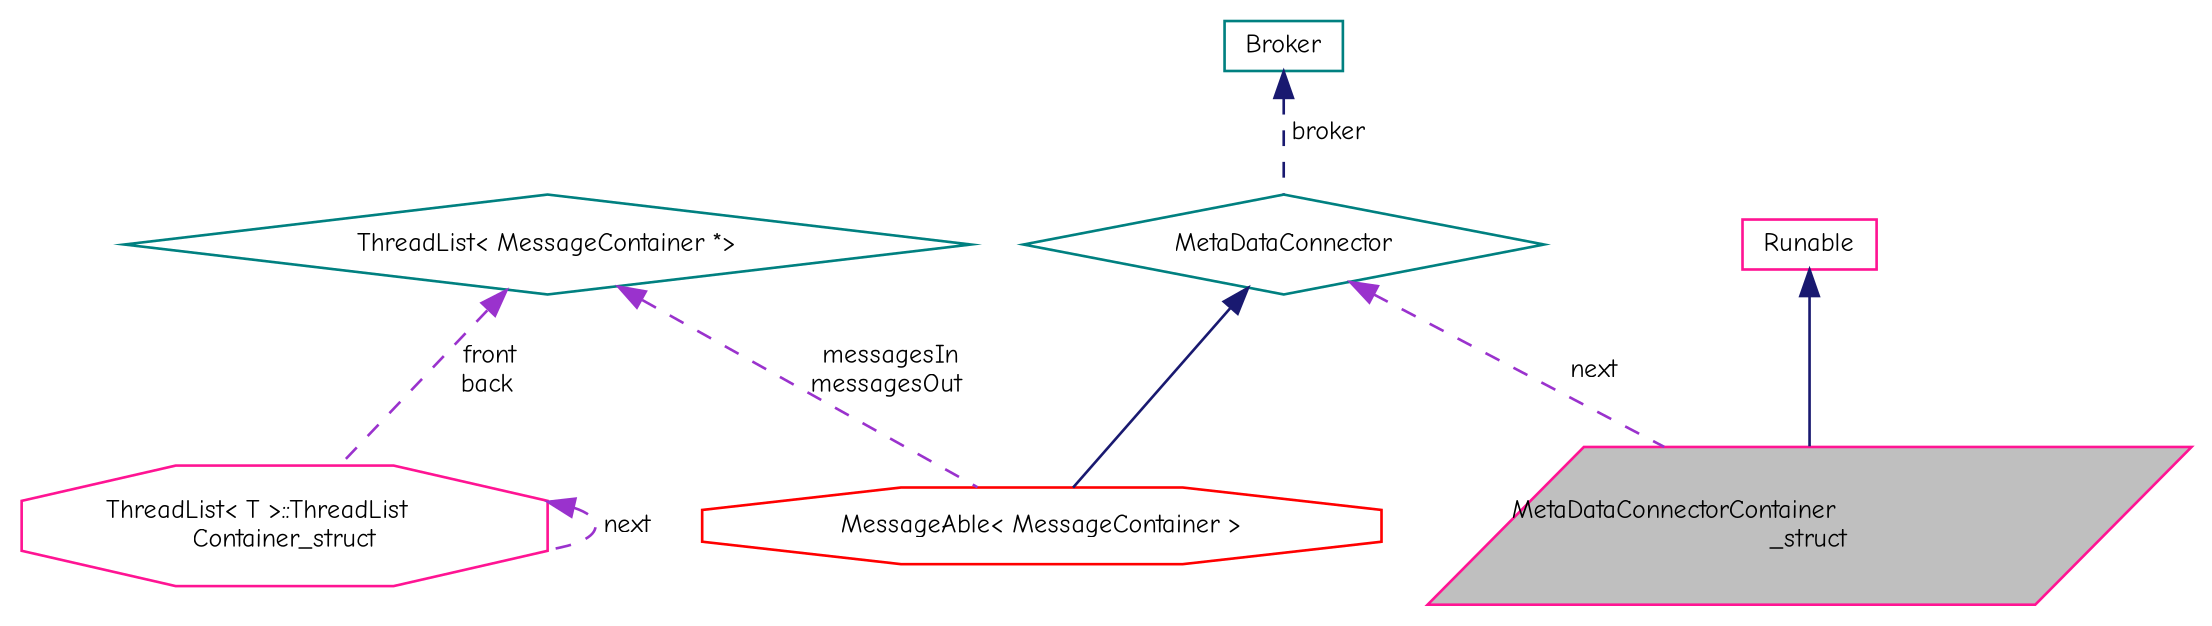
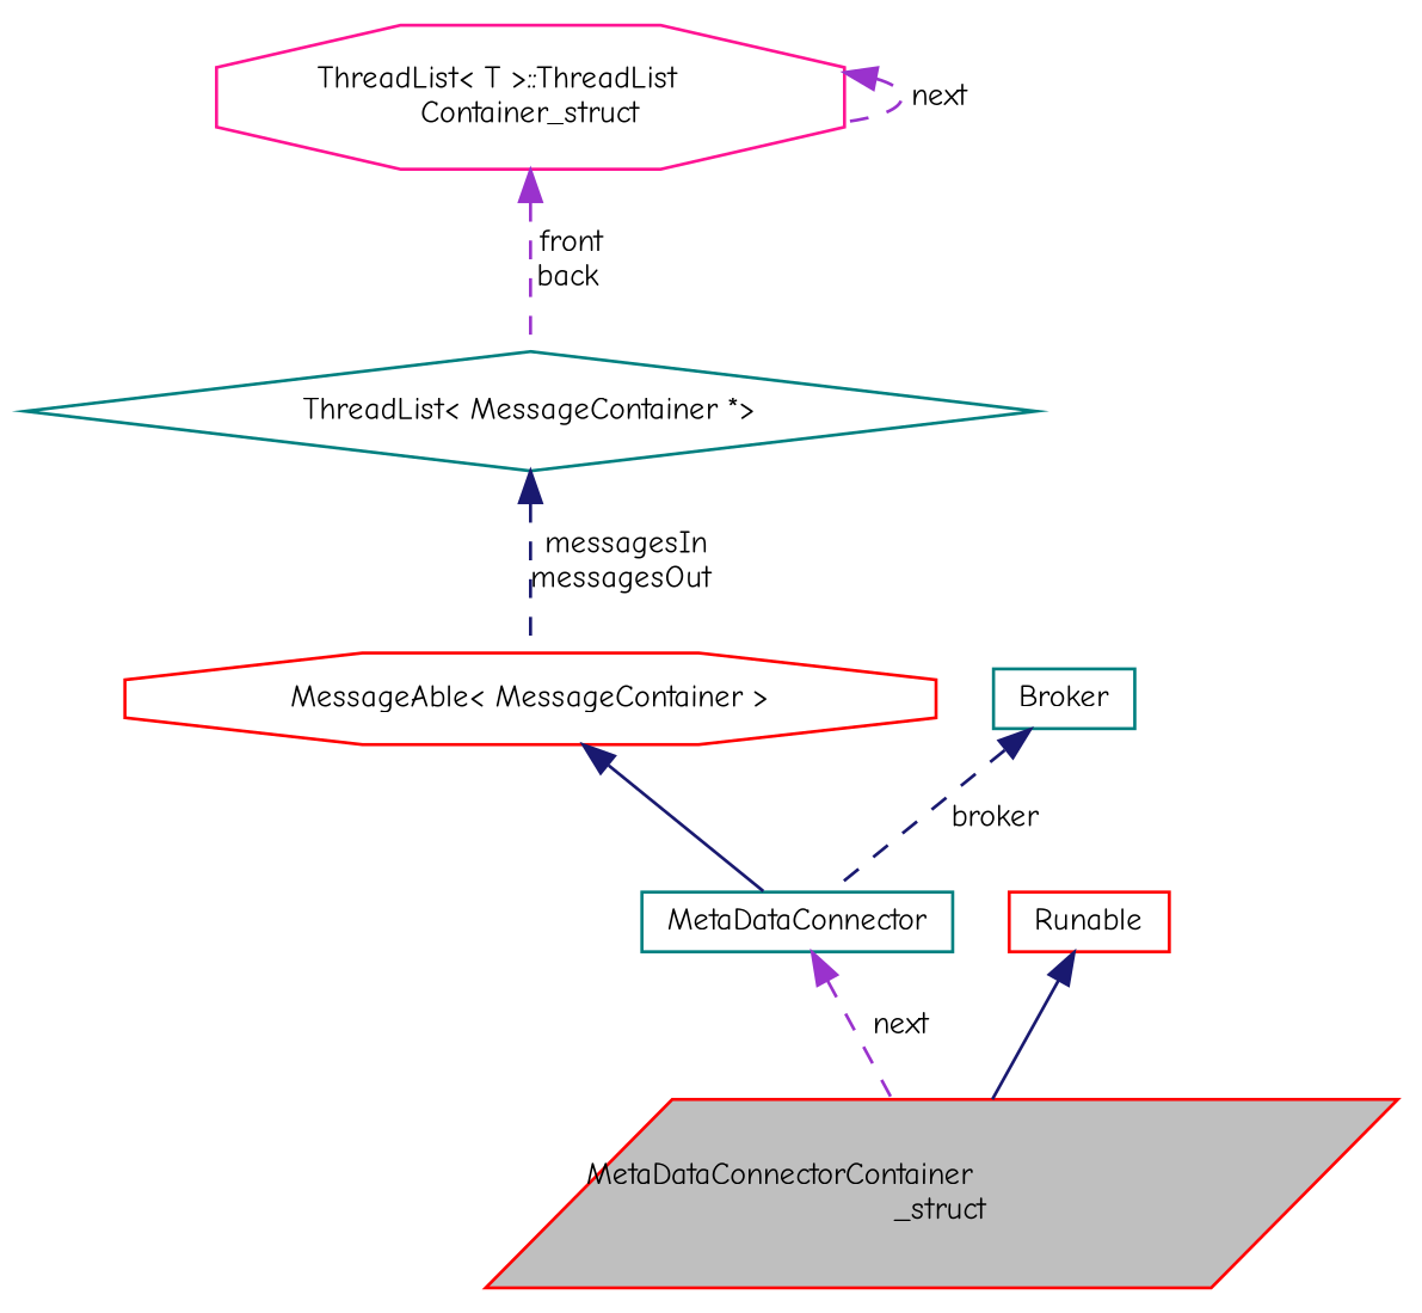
  digraph {
    fontname="Comic Neue"
    node [color=teal fillcolor=white fontname="Comic Neue" fontsize=10 shape=diamond style=filled]
    edge [color=darkorchid3 dir=back fontname="Comic Neue" fontsize=10 labelfontname=Helvetica labelfontsize=10 style=dashed]
-   n1 [color=deeppink fillcolor=grey75 fontcolor=black height=0.2 label="MetaDataConnectorContainer\l_struct" shape=parallelogram width=0.4]
-   n2 [height=0.2 label=MetaDataConnector width=0.4]
-   n3 [color=deeppink height=0.2 label=Runable shape=box width=0.4]
+   n1 [color=red fillcolor=grey75 fontcolor=black height=0.2 label="MetaDataConnectorContainer\l_struct" shape=parallelogram width=0.4]
+   n2 [height=0.2 label=MetaDataConnector shape=box width=0.4]
+   n3 [color=red height=0.2 label=Runable shape=box width=0.4]
    n4 [color=red height=0.2 label="MessageAble\< MessageContainer \>" shape=octagon width=0.4]
    n5 [height=0.2 label="ThreadList\< MessageContainer *\>" width=0.4]
    n6 [color=deeppink height=0.2 label="ThreadList\< T \>::ThreadList\lContainer_struct" shape=octagon width=0.4]
    n7 [height=0.2 label=Broker shape=box width=0.4]
    n2 -> n1 [label=" next"]
    n3 -> n1 [color=midnightblue style=solid]
-   n2 -> n4 [color=midnightblue style=solid]
-   n5 -> n4 [label=" messagesIn\nmessagesOut"]
-   n5 -> n6 [label=" front\nback"]
+   n4 -> n2 [color=midnightblue style=solid]
+   n5 -> n4 [color=midnightblue label=" messagesIn\nmessagesOut"]
+   n6 -> n5 [label=" front\nback"]
    n6 -> n6 [label=" next"]
    n7 -> n2 [color=midnightblue label=" broker"]
  }
